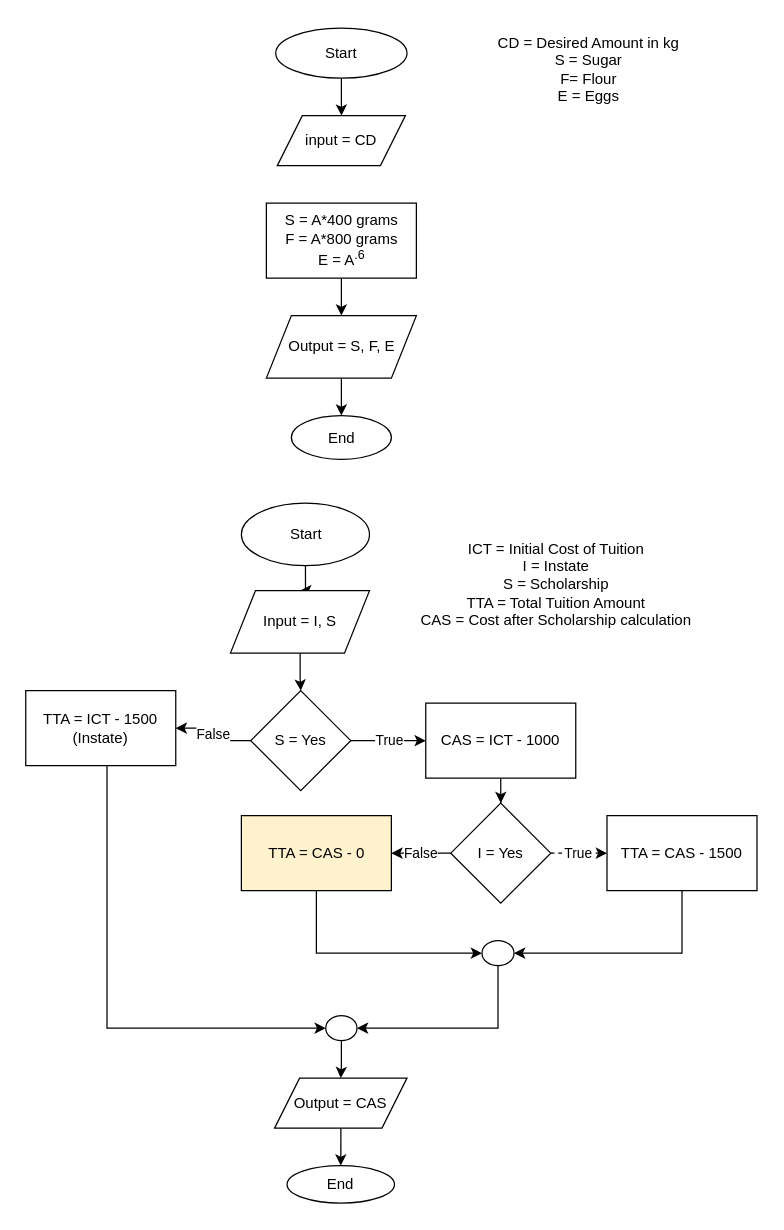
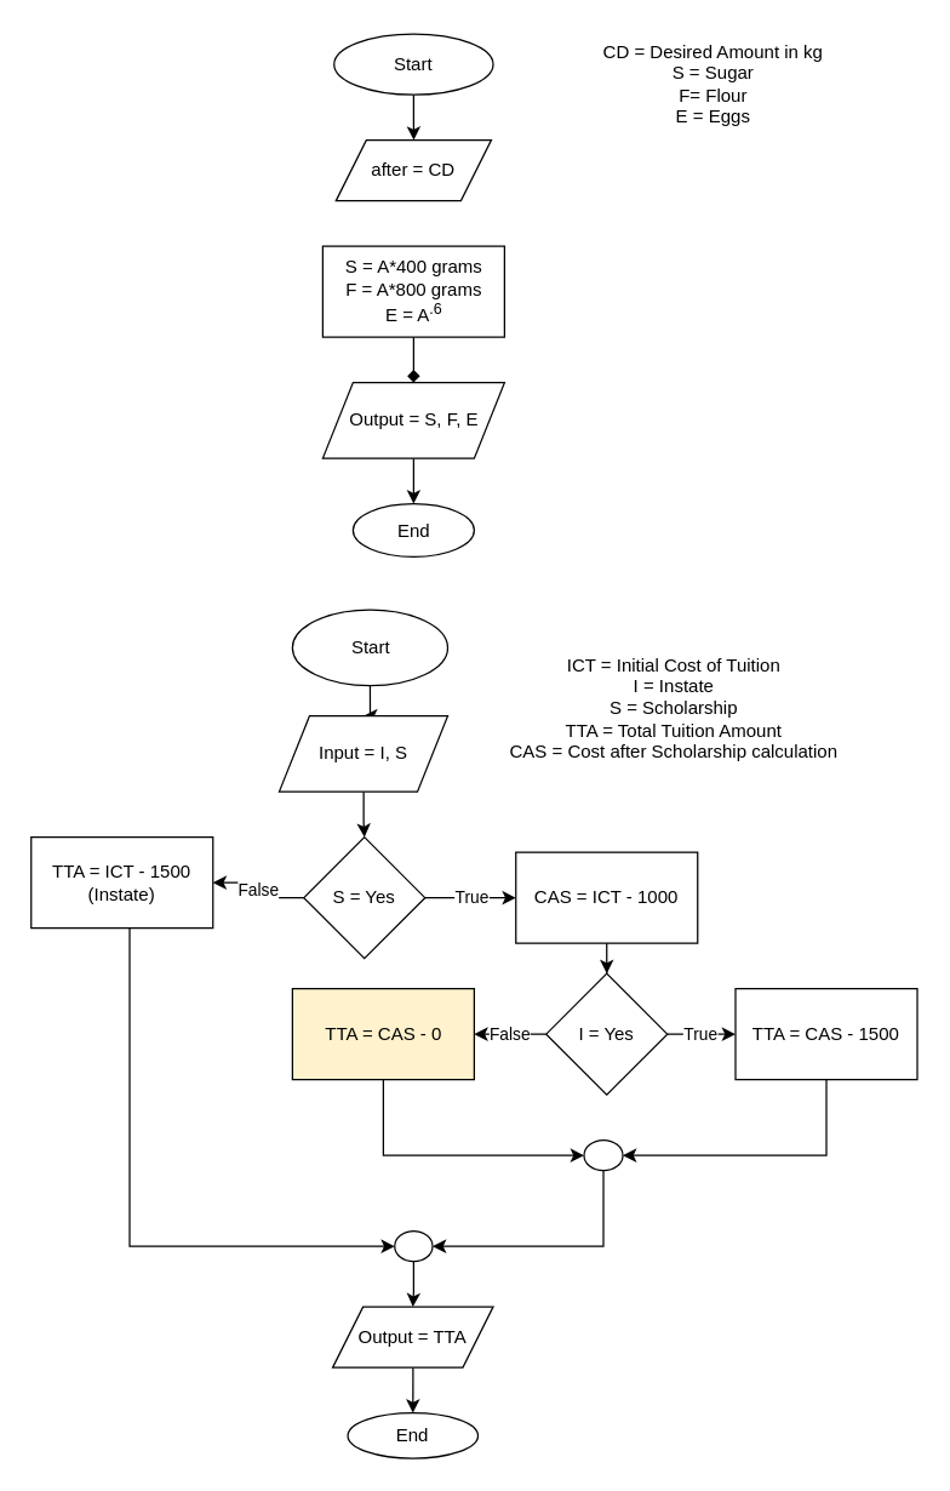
  <mxCell id="0" />
  <mxCell id="1" parent="0" />
  <mxCell id="2" value="" style="edgeStyle=orthogonalEdgeStyle;rounded=0;orthogonalLoop=1;jettySize=auto;html=1;" edge="1" parent="1" source="3" target="4"><mxGeometry relative="1" as="geometry" /></mxCell>
  <mxCell id="3" value="Start" style="ellipse;whiteSpace=wrap;html=1;" vertex="1" parent="1"><mxGeometry x="220" y="22" width="105" height="40" as="geometry" /></mxCell>
- <mxCell id="4" value="input = CD" style="shape=parallelogram;perimeter=parallelogramPerimeter;whiteSpace=wrap;html=1;fixedSize=1;" vertex="1" parent="1"><mxGeometry x="221.25" y="92" width="102.5" height="40" as="geometry" /></mxCell>
+ <mxCell id="4" value="after = CD" style="shape=parallelogram;perimeter=parallelogramPerimeter;whiteSpace=wrap;html=1;fixedSize=1;" vertex="1" parent="1"><mxGeometry x="221.25" y="92" width="102.5" height="40" as="geometry" /></mxCell>
  <mxCell id="5" value="CD = Desired Amount in kg&lt;br&gt;S = Sugar&lt;br&gt;F= Flour&lt;br&gt;E = Eggs" style="text;html=1;align=center;verticalAlign=middle;resizable=0;points=[];autosize=1;strokeColor=none;fillColor=none;" vertex="1" parent="1"><mxGeometry x="385" y="20" width="170" height="70" as="geometry" /></mxCell>
- <mxCell id="6" value="" style="edgeStyle=orthogonalEdgeStyle;rounded=0;orthogonalLoop=1;jettySize=auto;html=1;" edge="1" parent="1" source="7" target="9"><mxGeometry relative="1" as="geometry" /></mxCell>
+ <mxCell id="6" value="" style="edgeStyle=orthogonalEdgeStyle;rounded=0;orthogonalLoop=1;jettySize=auto;html=1;endArrow=diamond;" edge="1" parent="1" source="7" target="9"><mxGeometry relative="1" as="geometry" /></mxCell>
  <mxCell id="7" value="S = A*400 grams&lt;br&gt;F = A*800 grams&lt;br&gt;E = A&lt;sup&gt;.6&lt;/sup&gt;" style="whiteSpace=wrap;html=1;" vertex="1" parent="1"><mxGeometry x="212.5" y="162" width="120" height="60" as="geometry" /></mxCell>
  <mxCell id="8" value="" style="edgeStyle=orthogonalEdgeStyle;rounded=0;orthogonalLoop=1;jettySize=auto;html=1;" edge="1" parent="1" source="9" target="10"><mxGeometry relative="1" as="geometry" /></mxCell>
  <mxCell id="9" value="Output = S, F, E" style="shape=parallelogram;perimeter=parallelogramPerimeter;whiteSpace=wrap;html=1;fixedSize=1;" vertex="1" parent="1"><mxGeometry x="212.5" y="252" width="120" height="50" as="geometry" /></mxCell>
  <mxCell id="10" value="End" style="ellipse;whiteSpace=wrap;html=1;" vertex="1" parent="1"><mxGeometry x="232.5" y="332" width="80" height="35" as="geometry" /></mxCell>
  <mxCell id="11" value="" style="edgeStyle=orthogonalEdgeStyle;rounded=0;orthogonalLoop=1;jettySize=auto;html=1;" edge="1" parent="1" source="12" target="15"><mxGeometry relative="1" as="geometry" /></mxCell>
  <mxCell id="12" value="Start" style="ellipse;whiteSpace=wrap;html=1;" vertex="1" parent="1"><mxGeometry x="192.5" y="402" width="102.5" height="50" as="geometry" /></mxCell>
  <mxCell id="13" value="ICT = Initial Cost of Tuition&lt;br&gt;I = Instate&lt;br&gt;S = Scholarship&lt;br&gt;TTA = Total Tuition Amount&lt;br&gt;CAS = Cost after Scholarship calculation" style="text;html=1;align=center;verticalAlign=middle;resizable=0;points=[];autosize=1;strokeColor=none;fillColor=none;" vertex="1" parent="1"><mxGeometry x="324.38" y="422" width="240" height="90" as="geometry" /></mxCell>
  <mxCell id="14" value="" style="edgeStyle=orthogonalEdgeStyle;rounded=0;orthogonalLoop=1;jettySize=auto;html=1;" edge="1" parent="1" source="15" target="19"><mxGeometry relative="1" as="geometry" /></mxCell>
  <mxCell id="15" value="Input = I, S" style="shape=parallelogram;perimeter=parallelogramPerimeter;whiteSpace=wrap;html=1;fixedSize=1;" vertex="1" parent="1"><mxGeometry x="183.75" y="472" width="111.25" height="50" as="geometry" /></mxCell>
  <mxCell id="16" value="False" style="edgeStyle=orthogonalEdgeStyle;rounded=0;orthogonalLoop=1;jettySize=auto;html=1;" edge="1" parent="1" source="19" target="21"><mxGeometry relative="1" as="geometry" /></mxCell>
  <mxCell id="17" value="" style="edgeStyle=orthogonalEdgeStyle;rounded=0;orthogonalLoop=1;jettySize=auto;html=1;" edge="1" parent="1" source="19" target="22"><mxGeometry relative="1" as="geometry" /></mxCell>
  <mxCell id="18" value="True" style="edgeLabel;html=1;align=center;verticalAlign=middle;resizable=0;points=[];" vertex="1" connectable="0" parent="17"><mxGeometry x="-0.0" y="1" relative="1" as="geometry"><mxPoint as="offset" /></mxGeometry></mxCell>
  <mxCell id="19" value="S = Yes" style="rhombus;whiteSpace=wrap;html=1;" vertex="1" parent="1"><mxGeometry x="200.005" y="552" width="80" height="80" as="geometry" /></mxCell>
  <mxCell id="20" style="edgeStyle=orthogonalEdgeStyle;rounded=0;orthogonalLoop=1;jettySize=auto;html=1;entryX=0;entryY=0.5;entryDx=0;entryDy=0;" edge="1" parent="1" source="21" target="25"><mxGeometry relative="1" as="geometry"><Array as="points"><mxPoint x="85" y="822" /></Array></mxGeometry></mxCell>
  <mxCell id="21" value="TTA = ICT - 1500 (Instate)" style="whiteSpace=wrap;html=1;" vertex="1" parent="1"><mxGeometry x="20.005" y="552" width="120" height="60" as="geometry" /></mxCell>
  <mxCell id="22" value="CAS = ICT - 1000" style="whiteSpace=wrap;html=1;" vertex="1" parent="1"><mxGeometry x="340.005" y="562" width="120" height="60" as="geometry" /></mxCell>
  <mxCell id="23" value="" style="edgeStyle=orthogonalEdgeStyle;rounded=0;orthogonalLoop=1;jettySize=auto;html=1;exitX=0.5;exitY=1;exitDx=0;exitDy=0;" edge="1" parent="1" source="22" target="28"><mxGeometry relative="1" as="geometry" /></mxCell>
  <mxCell id="24" style="edgeStyle=orthogonalEdgeStyle;rounded=0;orthogonalLoop=1;jettySize=auto;html=1;entryX=0.5;entryY=0;entryDx=0;entryDy=0;" edge="1" parent="1" source="25" target="36"><mxGeometry relative="1" as="geometry" /></mxCell>
  <mxCell id="25" value="" style="ellipse;whiteSpace=wrap;html=1;" vertex="1" parent="1"><mxGeometry x="260" y="812" width="25" height="20" as="geometry" /></mxCell>
  <mxCell id="26" value="False" style="edgeStyle=orthogonalEdgeStyle;rounded=0;orthogonalLoop=1;jettySize=auto;html=1;" edge="1" parent="1" source="28" target="30"><mxGeometry relative="1" as="geometry" /></mxCell>
- <mxCell id="27" value="True" style="edgeStyle=orthogonalEdgeStyle;rounded=0;orthogonalLoop=1;jettySize=auto;html=1;dashed=1;" edge="1" parent="1" source="28" target="32"><mxGeometry relative="1" as="geometry" /></mxCell>
+ <mxCell id="27" value="True" style="edgeStyle=orthogonalEdgeStyle;rounded=0;orthogonalLoop=1;jettySize=auto;html=1;" edge="1" parent="1" source="28" target="32"><mxGeometry relative="1" as="geometry" /></mxCell>
  <mxCell id="28" value="I = Yes" style="rhombus;whiteSpace=wrap;html=1;" vertex="1" parent="1"><mxGeometry x="360.01" y="642" width="80" height="80" as="geometry" /></mxCell>
  <mxCell id="29" style="edgeStyle=orthogonalEdgeStyle;rounded=0;orthogonalLoop=1;jettySize=auto;html=1;entryX=0;entryY=0.5;entryDx=0;entryDy=0;" edge="1" parent="1" source="30" target="34"><mxGeometry relative="1" as="geometry"><Array as="points"><mxPoint x="253" y="762" /></Array></mxGeometry></mxCell>
  <mxCell id="30" value="TTA = CAS - 0" style="whiteSpace=wrap;html=1;fillColor=#fff2cc;" vertex="1" parent="1"><mxGeometry x="192.5" y="652" width="120" height="60" as="geometry" /></mxCell>
  <mxCell id="31" style="edgeStyle=orthogonalEdgeStyle;rounded=0;orthogonalLoop=1;jettySize=auto;html=1;entryX=1;entryY=0.5;entryDx=0;entryDy=0;" edge="1" parent="1" source="32" target="34"><mxGeometry relative="1" as="geometry"><Array as="points"><mxPoint x="545" y="762" /></Array></mxGeometry></mxCell>
  <mxCell id="32" value="TTA = CAS - 1500" style="whiteSpace=wrap;html=1;" vertex="1" parent="1"><mxGeometry x="485" y="652" width="120" height="60" as="geometry" /></mxCell>
  <mxCell id="33" style="edgeStyle=orthogonalEdgeStyle;rounded=0;orthogonalLoop=1;jettySize=auto;html=1;entryX=1;entryY=0.5;entryDx=0;entryDy=0;" edge="1" parent="1" source="34" target="25"><mxGeometry relative="1" as="geometry"><Array as="points"><mxPoint x="398" y="822" /></Array></mxGeometry></mxCell>
  <mxCell id="34" value="" style="ellipse;whiteSpace=wrap;html=1;" vertex="1" parent="1"><mxGeometry x="385" y="752" width="25.62" height="20" as="geometry" /></mxCell>
  <mxCell id="35" value="" style="edgeStyle=orthogonalEdgeStyle;rounded=0;orthogonalLoop=1;jettySize=auto;html=1;" edge="1" parent="1" source="36" target="37"><mxGeometry relative="1" as="geometry" /></mxCell>
- <mxCell id="36" value="Output = CAS" style="shape=parallelogram;perimeter=parallelogramPerimeter;whiteSpace=wrap;html=1;fixedSize=1;" vertex="1" parent="1"><mxGeometry x="219.07" y="862" width="105.93" height="40" as="geometry" /></mxCell>
+ <mxCell id="36" value="Output = TTA" style="shape=parallelogram;perimeter=parallelogramPerimeter;whiteSpace=wrap;html=1;fixedSize=1;" vertex="1" parent="1"><mxGeometry x="219.07" y="862" width="105.93" height="40" as="geometry" /></mxCell>
  <mxCell id="37" value="End" style="ellipse;whiteSpace=wrap;html=1;" vertex="1" parent="1"><mxGeometry x="229.07" y="932" width="85.93" height="30" as="geometry" /></mxCell>
